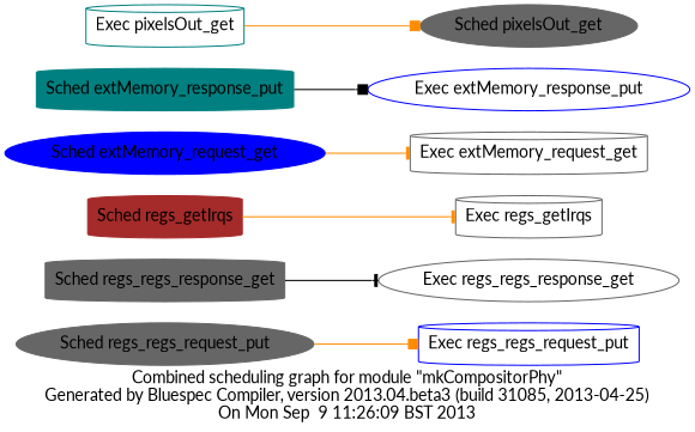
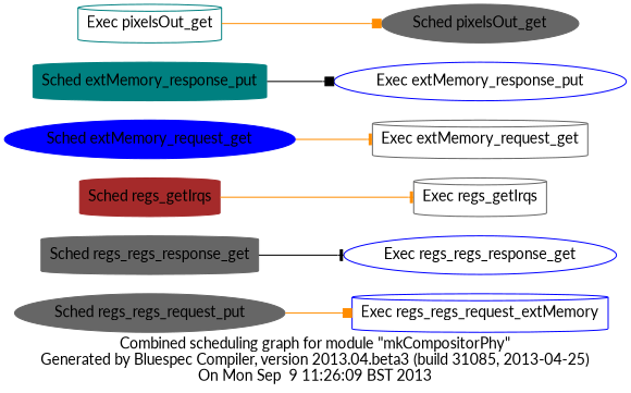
  strict digraph {
    fontname=Lato
    label="Combined scheduling graph for module \"mkCompositorPhy\"\nGenerated by Bluespec Compiler, version 2013.04.beta3 (build 31085, 2013-04-25)\nOn Mon Sep  9 11:26:09 BST 2013"
    rankdir=LR
    node [color=gray40 fontname=Lato shape=cylinder]
    edge [arrowhead=box color=darkorange fontname=Lato]
    "Sched regs_regs_request_put" [shape=ellipse style=filled]
-   "Exec regs_regs_request_put" [color=blue]
+   "Exec regs_regs_request_put" [color=blue label="Exec regs_regs_request_extMemory"]
    "Sched regs_regs_response_get" [style=filled]
-   "Exec regs_regs_response_get" [shape=ellipse]
+   "Exec regs_regs_response_get" [color=blue shape=ellipse]
    "Sched regs_getIrqs" [color=brown style=filled]
    "Exec regs_getIrqs"
    "Sched extMemory_request_get" [color=blue shape=ellipse style=filled]
    "Exec extMemory_request_get"
    "Sched extMemory_response_put" [color=teal style=filled]
    "Exec extMemory_response_put" [color=blue shape=ellipse]
    "Sched pixelsOut_get" [shape=ellipse style=filled]
    "Exec pixelsOut_get" [color=teal]
    "Sched regs_regs_request_put" -> "Exec regs_regs_request_put"
    "Sched regs_regs_response_get" -> "Exec regs_regs_response_get" [arrowhead=tee color=black]
    "Sched regs_getIrqs" -> "Exec regs_getIrqs" [arrowhead=tee]
    "Sched extMemory_request_get" -> "Exec extMemory_request_get" [arrowhead=tee]
    "Sched extMemory_response_put" -> "Exec extMemory_response_put" [color=black]
    "Exec pixelsOut_get" -> "Sched pixelsOut_get"
  }
